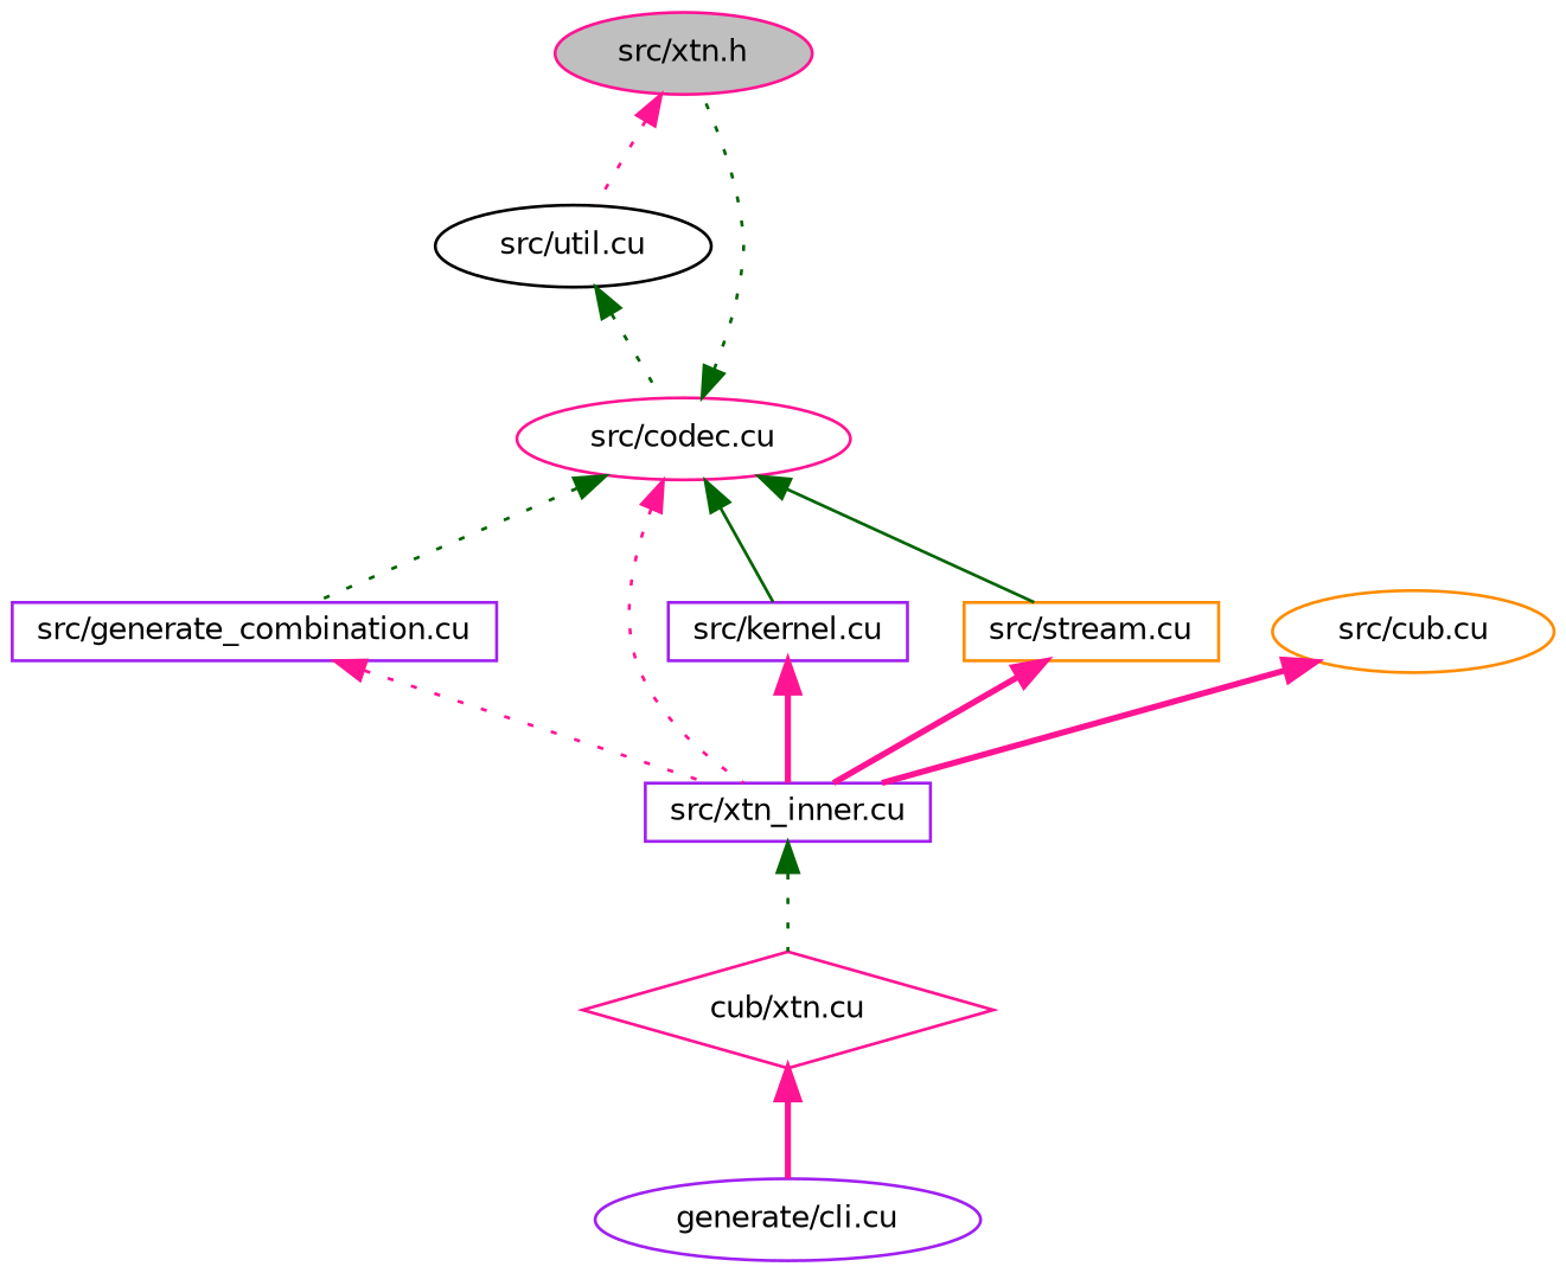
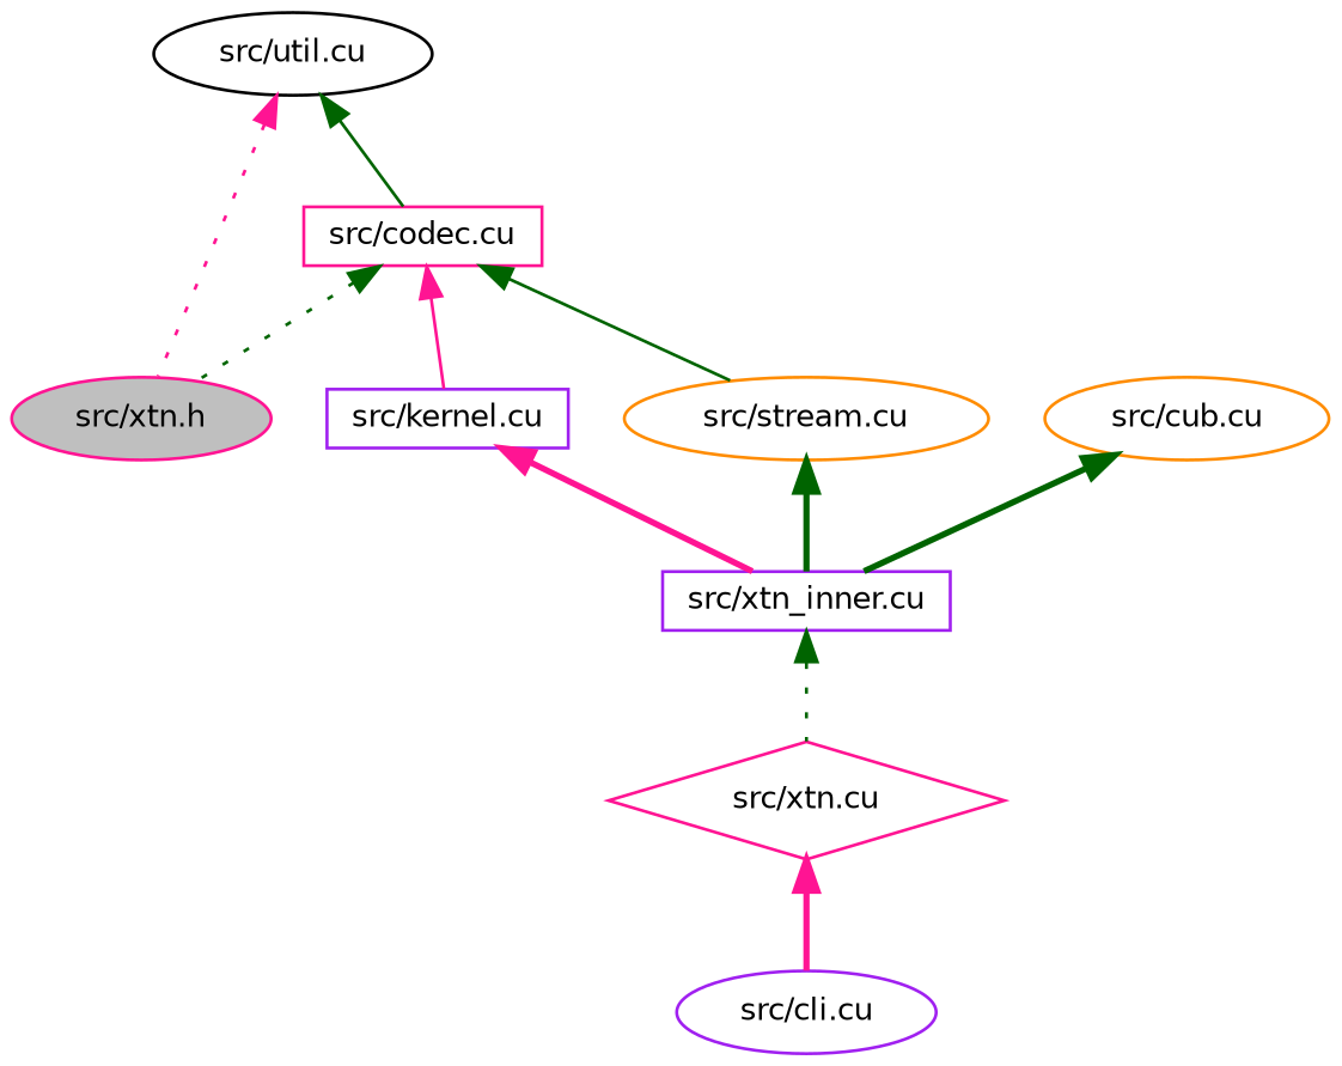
  digraph {
    node [color=purple fillcolor=white fontname=Helvetica fontsize=10 shape=ellipse style=filled]
    edge [color=deeppink dir=back fontname=Helvetica fontsize=10 labelfontname=Helvetica labelfontsize=10 style=dotted]
    n1 [color=deeppink fillcolor=grey75 fontcolor=black height=0.2 label="src/xtn.h" width=0.4]
    n2 [color=black height=0.2 label="src/util.cu" width=0.4]
-   n3 [color=deeppink height=0.2 label="src/codec.cu" width=0.4]
-   n4 [height=0.2 label="src/generate_combination.cu" shape=box width=0.4]
+   n3 [color=deeppink height=0.2 label="src/codec.cu" shape=box width=0.4]
    n5 [height=0.2 label="src/xtn_inner.cu" shape=box width=0.4]
    n6 [height=0.2 label="src/kernel.cu" shape=box width=0.4]
-   n7 [color=darkorange height=0.2 label="src/stream.cu" shape=box width=0.4]
-   n8 [color=deeppink height=0.2 label="cub/xtn.cu" shape=diamond width=0.4]
+   n7 [color=darkorange height=0.2 label="src/stream.cu" width=0.4]
+   n8 [color=deeppink height=0.2 label="src/xtn.cu" shape=diamond width=0.4]
    n9 [color=darkorange height=0.2 label="src/cub.cu" width=0.4]
-   n10 [height=0.2 label="generate/cli.cu" width=0.4]
-   n1 -> n2
-   n2 -> n3 [color=darkgreen]
+   n10 [height=0.2 label="src/cli.cu" width=0.4]
+   n2 -> n1
+   n2 -> n3 [color=darkgreen style=solid]
    n3 -> n1 [color=darkgreen]
-   n3 -> n4 [color=darkgreen]
-   n3 -> n5
-   n3 -> n6 [color=darkgreen style=solid]
+   n3 -> n6 [style=solid]
    n3 -> n7 [color=darkgreen style=solid]
-   n4 -> n5
    n5 -> n8 [color=darkgreen]
    n6 -> n5 [style=bold]
-   n7 -> n5 [style=bold]
+   n7 -> n5 [color=darkgreen style=bold]
    n8 -> n10 [style=bold]
-   n9 -> n5 [style=bold]
+   n9 -> n5 [color=darkgreen style=bold]
  }
